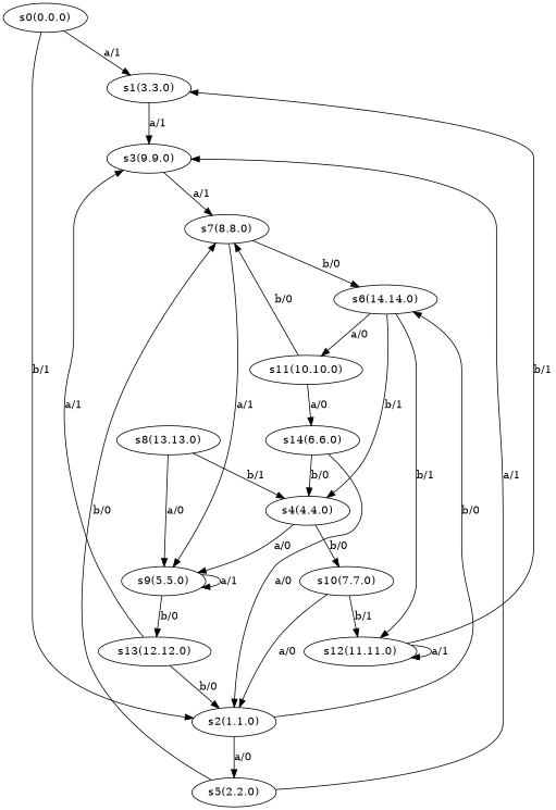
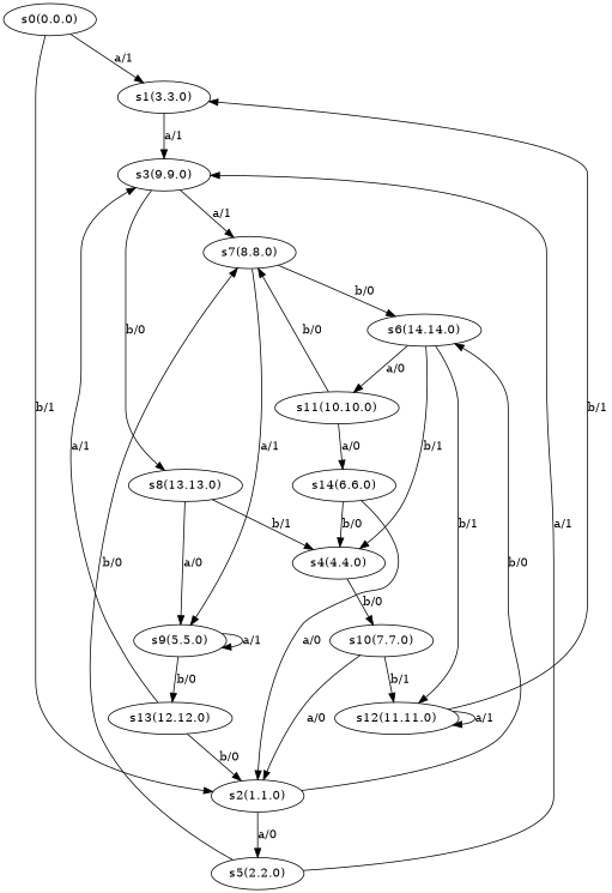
  digraph {
    n1 [label="s0(0.0.0)"]
    n2 [label="s1(3.3.0)"]
    n3 [label="s2(1.1.0)"]
    n4 [label="s3(9.9.0)"]
    n5 [label="s5(2.2.0)"]
    n6 [label="s6(14.14.0)"]
    n7 [label="s7(8.8.0)"]
    n8 [label="s8(13.13.0)"]
    n9 [label="s4(4.4.0)"]
    n10 [label="s9(5.5.0)"]
    n11 [label="s10(7.7.0)"]
    n12 [label="s11(10.10.0)"]
    n13 [label="s12(11.11.0)"]
    n14 [label="s13(12.12.0)"]
    n15 [label="s14(6.6.0)"]
    n1 -> n2 [label="a/1"]
    n1 -> n3 [label="b/1"]
    n2 -> n4 [label="a/1"]
    n3 -> n5 [label="a/0"]
    n3 -> n6 [label="b/0"]
    n4 -> n7 [label="a/1"]
+   n4 -> n8 [label="b/0"]
    n5 -> n4 [label="a/1"]
    n5 -> n7 [label="b/0"]
    n6 -> n9 [label="b/1"]
    n6 -> n12 [label="a/0"]
    n6 -> n13 [label="b/1"]
    n7 -> n6 [label="b/0"]
    n7 -> n10 [label="a/1"]
    n8 -> n9 [label="b/1"]
    n8 -> n10 [label="a/0"]
-   n9 -> n10 [label="a/0"]
    n9 -> n11 [label="b/0"]
    n10 -> n10 [label="a/1"]
    n10 -> n14 [label="b/0"]
    n11 -> n3 [label="a/0"]
    n11 -> n13 [label="b/1"]
    n12 -> n7 [label="b/0"]
    n12 -> n15 [label="a/0"]
    n13 -> n2 [label="b/1"]
    n13 -> n13 [label="a/1"]
    n14 -> n3 [label="b/0"]
    n14 -> n4 [label="a/1"]
    n15 -> n3 [label="a/0"]
    n15 -> n9 [label="b/0"]
  }
